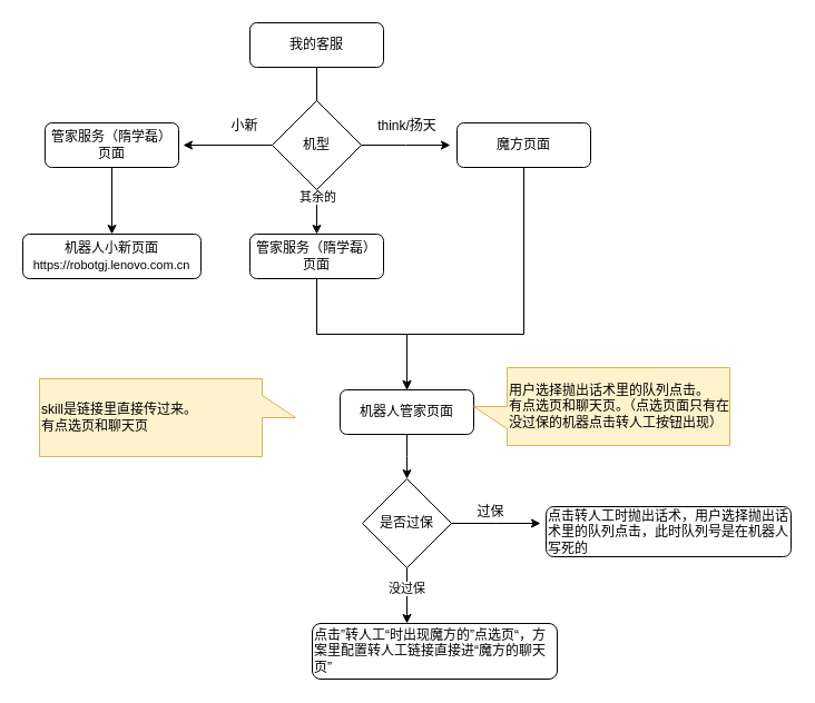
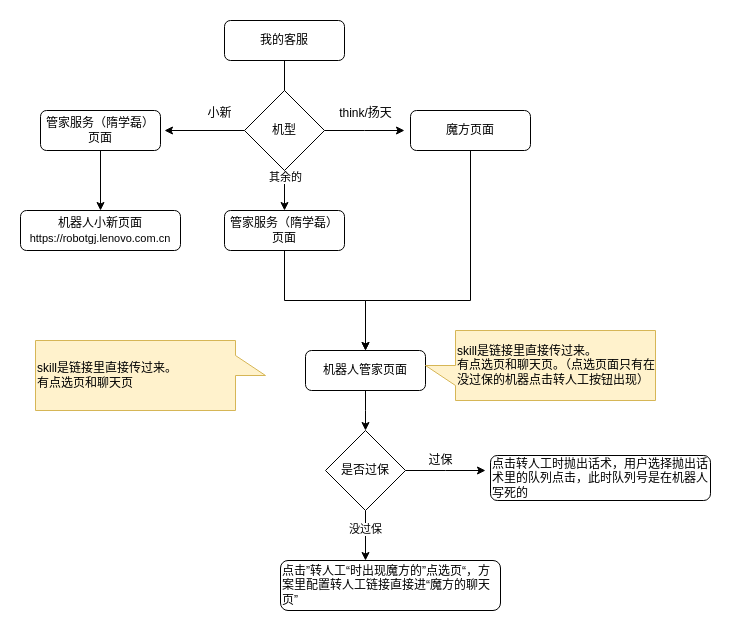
  <mxCell id="0" />
  <mxCell id="1" parent="0" />
  <mxCell id="2" value="" style="edgeStyle=orthogonalEdgeStyle;rounded=0;orthogonalLoop=1;jettySize=auto;html=1;" parent="1" source="3" edge="1"><mxGeometry relative="1" as="geometry"><mxPoint x="284" y="140" as="targetPoint" /></mxGeometry></mxCell>
  <mxCell id="3" value="我的客服" style="rounded=1;whiteSpace=wrap;html=1;" parent="1" vertex="1"><mxGeometry x="224" y="20" width="120" height="40" as="geometry" /></mxCell>
  <mxCell id="4" value="" style="edgeStyle=orthogonalEdgeStyle;rounded=0;orthogonalLoop=1;jettySize=auto;html=1;" parent="1" source="8" edge="1"><mxGeometry relative="1" as="geometry"><mxPoint x="404" y="130" as="targetPoint" /></mxGeometry></mxCell>
  <mxCell id="5" value="" style="edgeStyle=orthogonalEdgeStyle;rounded=0;orthogonalLoop=1;jettySize=auto;html=1;" parent="1" source="8" edge="1"><mxGeometry relative="1" as="geometry"><mxPoint x="164" y="130" as="targetPoint" /></mxGeometry></mxCell>
  <mxCell id="6" value="" style="edgeStyle=orthogonalEdgeStyle;rounded=0;orthogonalLoop=1;jettySize=auto;html=1;" parent="1" source="8" target="19" edge="1"><mxGeometry relative="1" as="geometry"><mxPoint x="284" y="250" as="targetPoint" /></mxGeometry></mxCell>
  <mxCell id="7" value="其余的" style="edgeLabel;html=1;align=center;verticalAlign=middle;resizable=0;points=[];" parent="6" vertex="1" connectable="0"><mxGeometry x="-0.269" y="-2" relative="1" as="geometry"><mxPoint x="2" y="-8.97" as="offset" /></mxGeometry></mxCell>
  <mxCell id="8" value="机型" style="rhombus;whiteSpace=wrap;html=1;" parent="1" vertex="1"><mxGeometry x="244" y="90" width="80" height="80" as="geometry" /></mxCell>
  <mxCell id="9" value="think/扬天" style="text;html=1;align=center;verticalAlign=middle;resizable=0;points=[];autosize=1;" parent="1" vertex="1"><mxGeometry x="330" y="103" width="70" height="20" as="geometry" /></mxCell>
  <mxCell id="10" value="小新" style="text;html=1;align=center;verticalAlign=middle;resizable=0;points=[];autosize=1;" parent="1" vertex="1"><mxGeometry x="199" y="103" width="40" height="20" as="geometry" /></mxCell>
  <mxCell id="11" value="" style="edgeStyle=orthogonalEdgeStyle;rounded=0;orthogonalLoop=1;jettySize=auto;html=1;" parent="1" source="12" edge="1"><mxGeometry relative="1" as="geometry"><mxPoint x="365" y="350" as="targetPoint" /><Array as="points"><mxPoint x="470" y="300" /><mxPoint x="365" y="300" /></Array></mxGeometry></mxCell>
  <mxCell id="12" value="魔方页面" style="rounded=1;whiteSpace=wrap;html=1;" parent="1" vertex="1"><mxGeometry x="410" y="110" width="120" height="40" as="geometry" /></mxCell>
  <mxCell id="13" value="" style="edgeStyle=orthogonalEdgeStyle;rounded=0;orthogonalLoop=1;jettySize=auto;html=1;" parent="1" source="14" edge="1"><mxGeometry relative="1" as="geometry"><mxPoint x="365" y="430" as="targetPoint" /></mxGeometry></mxCell>
  <mxCell id="14" value="机器人管家页面" style="rounded=1;whiteSpace=wrap;html=1;" parent="1" vertex="1"><mxGeometry x="305" y="350" width="120" height="40" as="geometry" /></mxCell>
  <mxCell id="15" value="" style="edgeStyle=orthogonalEdgeStyle;rounded=0;orthogonalLoop=1;jettySize=auto;html=1;" parent="1" source="16" target="17" edge="1"><mxGeometry relative="1" as="geometry" /></mxCell>
  <mxCell id="16" value="管家服务（隋学磊）页面" style="rounded=1;whiteSpace=wrap;html=1;" parent="1" vertex="1"><mxGeometry x="40" y="110" width="120" height="40" as="geometry" /></mxCell>
  <mxCell id="17" value="机器人小新页面&lt;br&gt;&lt;font style=&quot;font-size: 11px&quot;&gt;https://robotgj.lenovo.com.cn&lt;/font&gt;" style="rounded=1;whiteSpace=wrap;html=1;" parent="1" vertex="1"><mxGeometry x="20" y="210" width="160" height="40" as="geometry" /></mxCell>
  <mxCell id="18" value="" style="edgeStyle=orthogonalEdgeStyle;rounded=0;orthogonalLoop=1;jettySize=auto;html=1;entryX=0.5;entryY=0;entryDx=0;entryDy=0;" parent="1" source="19" target="14" edge="1"><mxGeometry relative="1" as="geometry"><mxPoint x="284" y="330" as="targetPoint" /></mxGeometry></mxCell>
  <mxCell id="19" value="管家服务（隋学磊）页面" style="rounded=1;whiteSpace=wrap;html=1;" parent="1" vertex="1"><mxGeometry x="224" y="210" width="120" height="40" as="geometry" /></mxCell>
- <mxCell id="20" value="用户选择抛出话术里的队列点击。&lt;br&gt;有点选页和聊天页。（点选页面只有在没过保的机器点击转人工按钮出现）&lt;br&gt;" style="shape=callout;whiteSpace=wrap;html=1;perimeter=calloutPerimeter;direction=south;fillColor=#fff2cc;strokeColor=#d6b656;align=left;" parent="1" vertex="1"><mxGeometry x="425" y="330" width="230" height="70" as="geometry" /></mxCell>
+ <mxCell id="20" value="skill是链接里直接传过来。&lt;br&gt;有点选页和聊天页。（点选页面只有在没过保的机器点击转人工按钮出现）&lt;br&gt;" style="shape=callout;whiteSpace=wrap;html=1;perimeter=calloutPerimeter;direction=south;fillColor=#fff2cc;strokeColor=#d6b656;align=left;" parent="1" vertex="1"><mxGeometry x="425" y="330" width="230" height="70" as="geometry" /></mxCell>
  <mxCell id="21" value="skill是链接里直接传过来。&lt;br&gt;有点选页和聊天页" style="shape=callout;whiteSpace=wrap;html=1;perimeter=calloutPerimeter;direction=north;fillColor=#fff2cc;strokeColor=#d6b656;align=left;" parent="1" vertex="1"><mxGeometry x="35" y="340" width="230" height="70" as="geometry" /></mxCell>
  <mxCell id="22" value="" style="edgeStyle=orthogonalEdgeStyle;rounded=0;orthogonalLoop=1;jettySize=auto;html=1;" parent="1" source="25" edge="1"><mxGeometry relative="1" as="geometry"><mxPoint x="485" y="470" as="targetPoint" /></mxGeometry></mxCell>
  <mxCell id="23" value="" style="edgeStyle=orthogonalEdgeStyle;rounded=0;orthogonalLoop=1;jettySize=auto;html=1;" parent="1" source="25" edge="1"><mxGeometry relative="1" as="geometry"><mxPoint x="365" y="560" as="targetPoint" /></mxGeometry></mxCell>
  <mxCell id="24" value="没过保" style="edgeLabel;html=1;align=center;verticalAlign=middle;resizable=0;points=[];" parent="23" vertex="1" connectable="0"><mxGeometry x="-0.269" y="-1" relative="1" as="geometry"><mxPoint as="offset" /></mxGeometry></mxCell>
  <mxCell id="25" value="是否过保" style="rhombus;whiteSpace=wrap;html=1;" parent="1" vertex="1"><mxGeometry x="325" y="430" width="80" height="80" as="geometry" /></mxCell>
  <mxCell id="26" value="过保" style="text;html=1;align=center;verticalAlign=middle;resizable=0;points=[];autosize=1;" parent="1" vertex="1"><mxGeometry x="420" y="450" width="40" height="20" as="geometry" /></mxCell>
  <mxCell id="27" value="&lt;font style=&quot;font-size: 12px&quot;&gt;点击转人工时抛出话术，用户选择抛出话术里的队列点击，此时队列号是在机器人写死的&lt;/font&gt;" style="rounded=1;whiteSpace=wrap;html=1;align=left;" parent="1" vertex="1"><mxGeometry x="490" y="455" width="220" height="45" as="geometry" /></mxCell>
  <mxCell id="28" value="&lt;font style=&quot;font-size: 12px&quot;&gt;点击”转人工“时出现魔方的”点选页“，方案里配置转人工链接直接进“魔方的聊天页”&lt;/font&gt;" style="rounded=1;whiteSpace=wrap;html=1;align=left;" parent="1" vertex="1"><mxGeometry x="280" y="560" width="220" height="50" as="geometry" /></mxCell>
